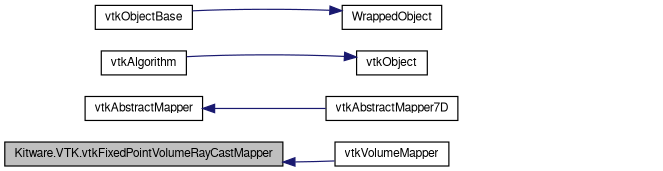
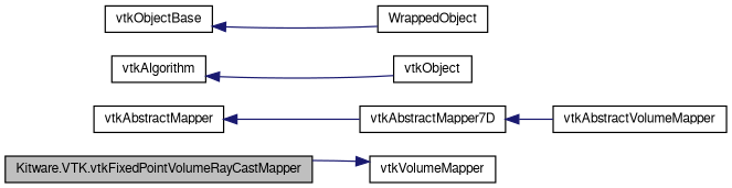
  digraph {
    rankdir=LR
    node [color=black fontname=FreeSans fontsize=10 shape=record]
    edge [color=midnightblue dir=back fontname=FreeSans fontsize=10 labelfontname=FreeSans labelfontsize=10 style=solid]
    n1 [fillcolor=grey75 fontcolor=black height=0.2 label="Kitware.VTK.vtkFixedPointVolumeRayCastMapper" style=filled width=0.4]
    n2 [height=0.2 label=vtkVolumeMapper width=0.4]
+   n3 [height=0.2 label=vtkAbstractVolumeMapper width=0.4]
    n4 [height=0.2 label=vtkAbstractMapper7D width=0.4]
    n5 [height=0.2 label=vtkAbstractMapper width=0.4]
    n6 [height=0.2 label=vtkAlgorithm width=0.4]
    n7 [height=0.2 label=vtkObject width=0.4]
    n8 [height=0.2 label=vtkObjectBase width=0.4]
    n9 [height=0.2 label=WrappedObject width=0.4]
-   n1 -> n2
+   n2 -> n1
+   n4 -> n3
    n5 -> n4
-   n7 -> n6
-   n9 -> n8
+   n6 -> n7
+   n8 -> n9
  }
